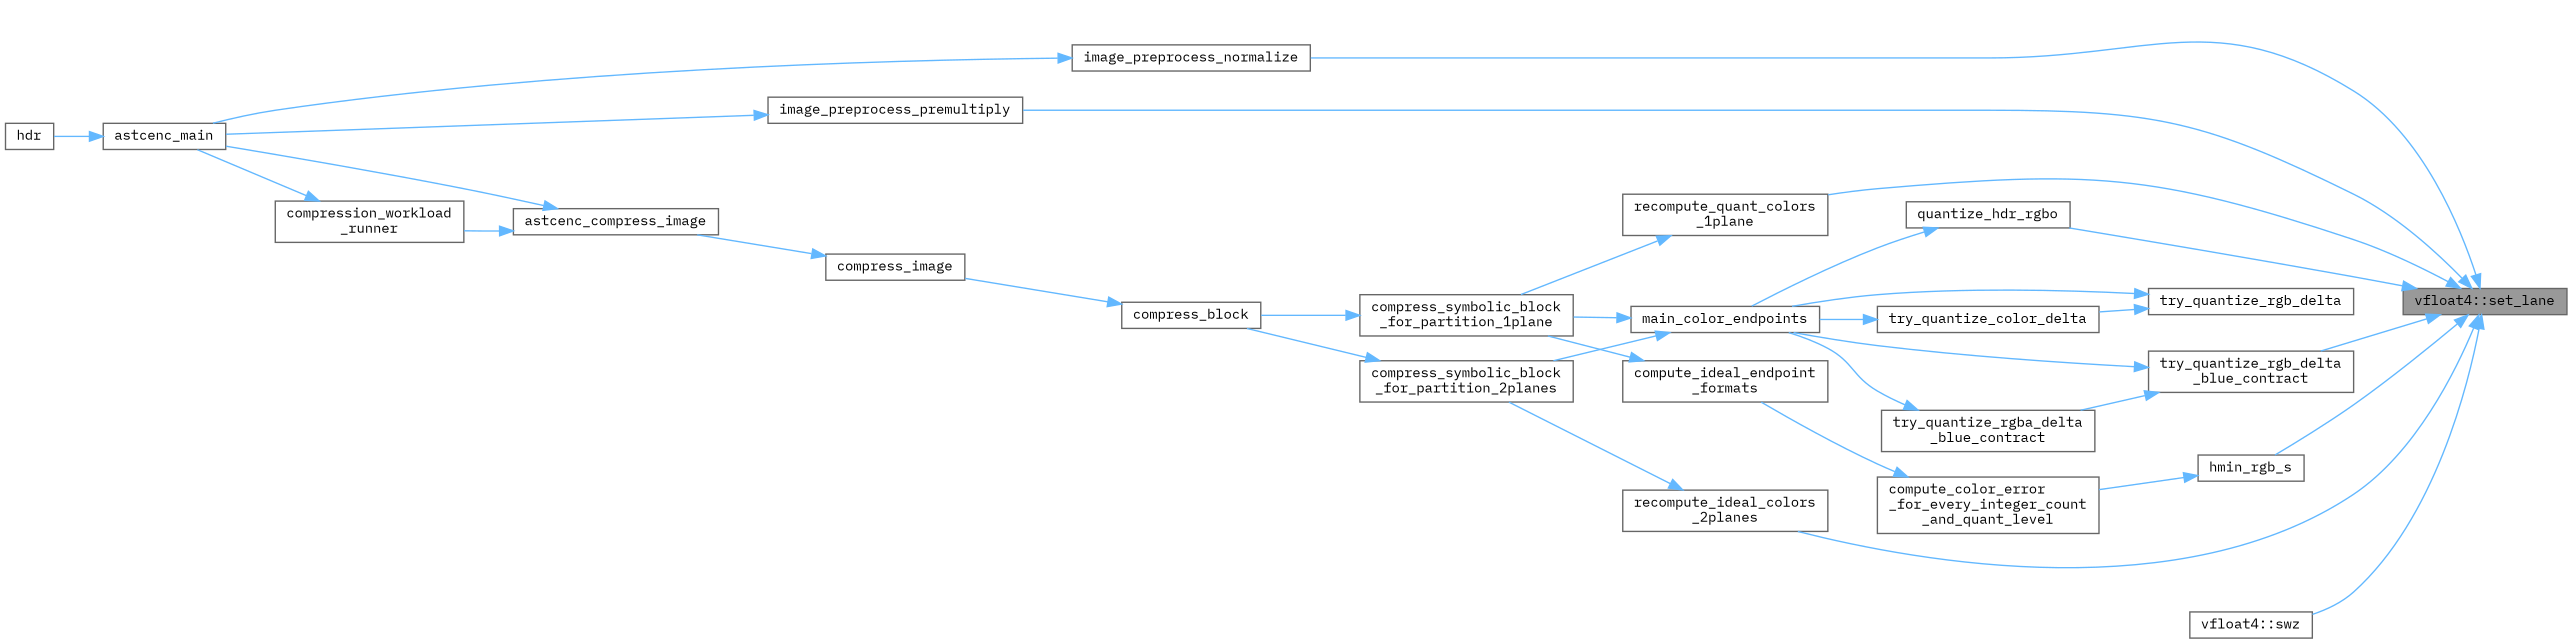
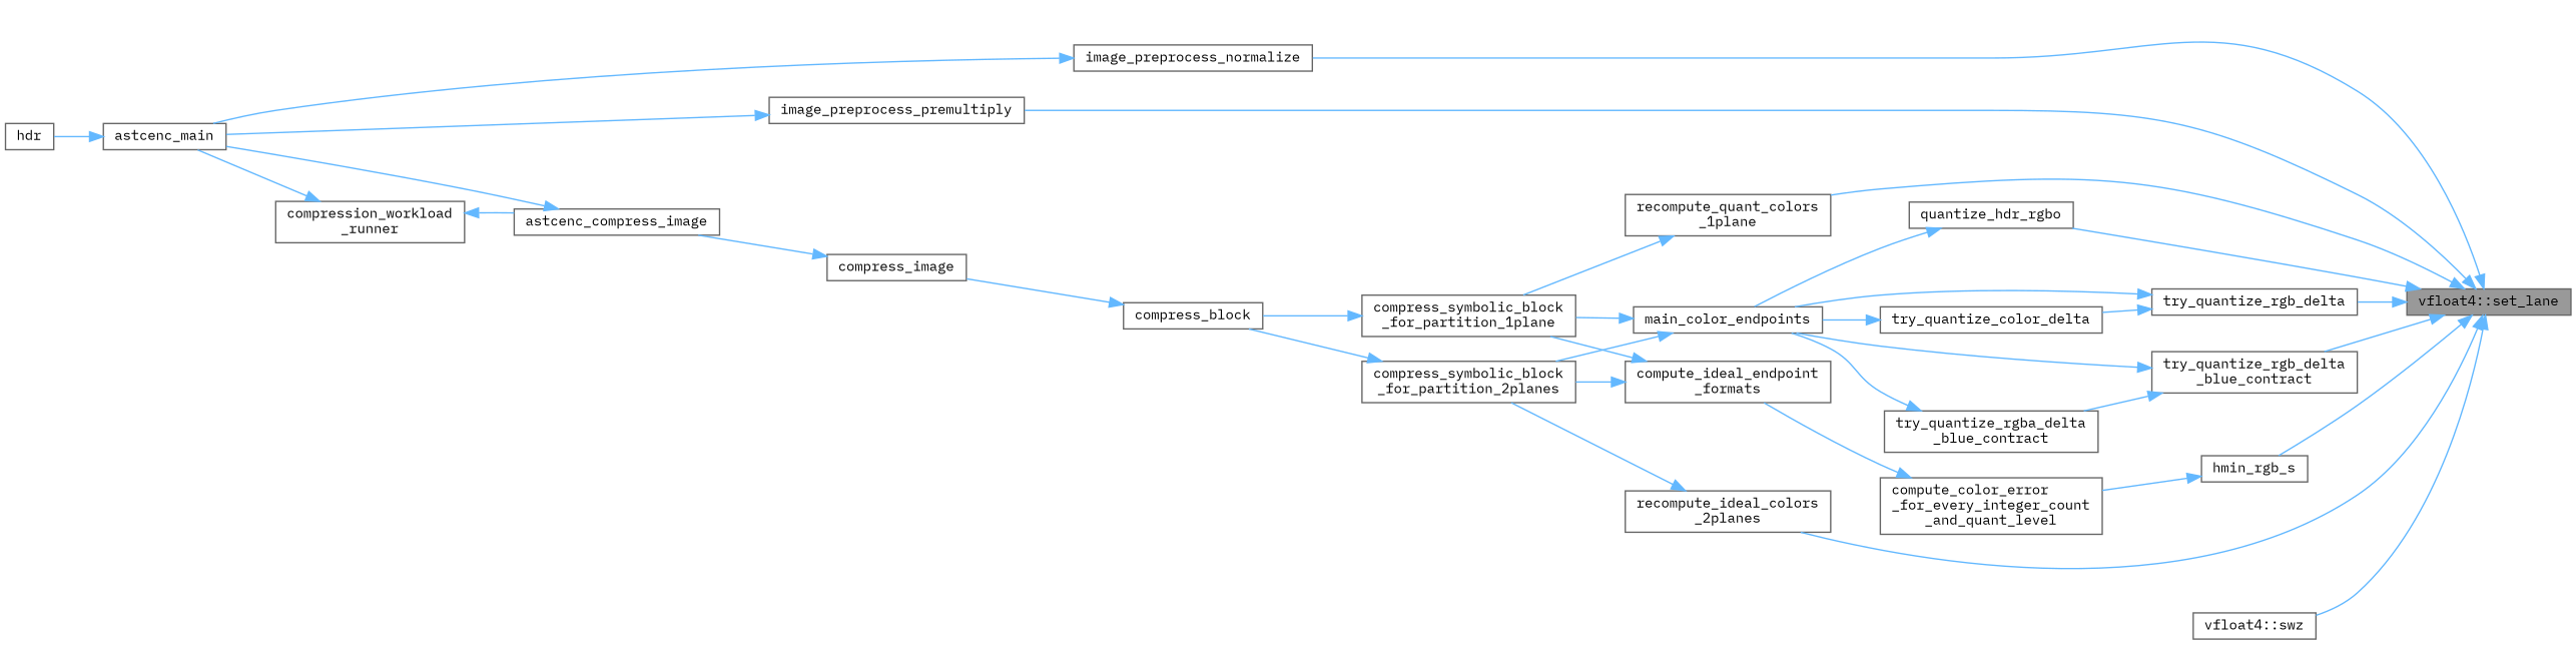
  digraph {
    fontname="IBM Plex Mono"
    rankdir=RL
    node [color=grey40 fillcolor=white fontname="IBM Plex Mono" fontsize=10 shape=box style=filled]
    edge [color=steelblue1 dir=back fontname="IBM Plex Mono" fontsize=10 labelfontname=Helvetica labelfontsize=10 style=solid]
    n1 [color=gray40 fillcolor=grey60 fontcolor=black height=0.2 label="vfloat4::set_lane" width=0.4]
    n2 [height=0.2 label=hmin_rgb_s width=0.4]
    n3 [height=0.2 label=image_preprocess_normalize width=0.4]
    n4 [height=0.2 label=image_preprocess_premultiply width=0.4]
    n5 [height=0.2 label=quantize_hdr_rgbo width=0.4]
    n6 [height=0.2 label="recompute_quant_colors\l_1plane" width=0.4]
    n7 [height=0.2 label="recompute_ideal_colors\l_2planes" width=0.4]
    n8 [height=0.2 label="vfloat4::swz" width=0.4]
    n9 [height=0.2 label=try_quantize_rgb_delta width=0.4]
    n10 [height=0.2 label="try_quantize_rgb_delta\l_blue_contract" width=0.4]
    n11 [height=0.2 label="compute_color_error\l_for_every_integer_count\l_and_quant_level" width=0.4]
    n12 [height=0.2 label=astcenc_main width=0.4]
    n13 [height=0.2 label=main_color_endpoints width=0.4]
    n14 [height=0.2 label="compress_symbolic_block\l_for_partition_1plane" width=0.4]
    n15 [height=0.2 label="compress_symbolic_block\l_for_partition_2planes" width=0.4]
    n16 [height=0.2 label=try_quantize_color_delta width=0.4]
    n17 [height=0.2 label="try_quantize_rgba_delta\l_blue_contract" width=0.4]
    n18 [height=0.2 label="compute_ideal_endpoint\l_formats" width=0.4]
    n19 [height=0.2 label=compress_block width=0.4]
    n20 [height=0.2 label=compress_image width=0.4]
    n21 [height=0.2 label=astcenc_compress_image width=0.4]
    n22 [height=0.2 label="compression_workload\l_runner" width=0.4]
    n23 [height=0.2 label=hdr width=0.4]
    n1 -> n2
    n1 -> n3
    n1 -> n4
    n1 -> n5
    n1 -> n6
    n1 -> n7
    n1 -> n8
+   n1 -> n9
    n1 -> n10
    n2 -> n11
    n3 -> n12
    n4 -> n12
    n5 -> n13
    n6 -> n14
    n7 -> n15
    n9 -> n13
    n9 -> n16
    n10 -> n13
    n10 -> n17
    n11 -> n18
    n12 -> n23
    n13 -> n14
    n13 -> n15
    n14 -> n19
    n15 -> n19
    n16 -> n13
    n17 -> n13
    n18 -> n14
+   n18 -> n15
    n19 -> n20
    n20 -> n21
    n21 -> n12
-   n21 -> n22
+   n22 -> n21
    n22 -> n12
  }
